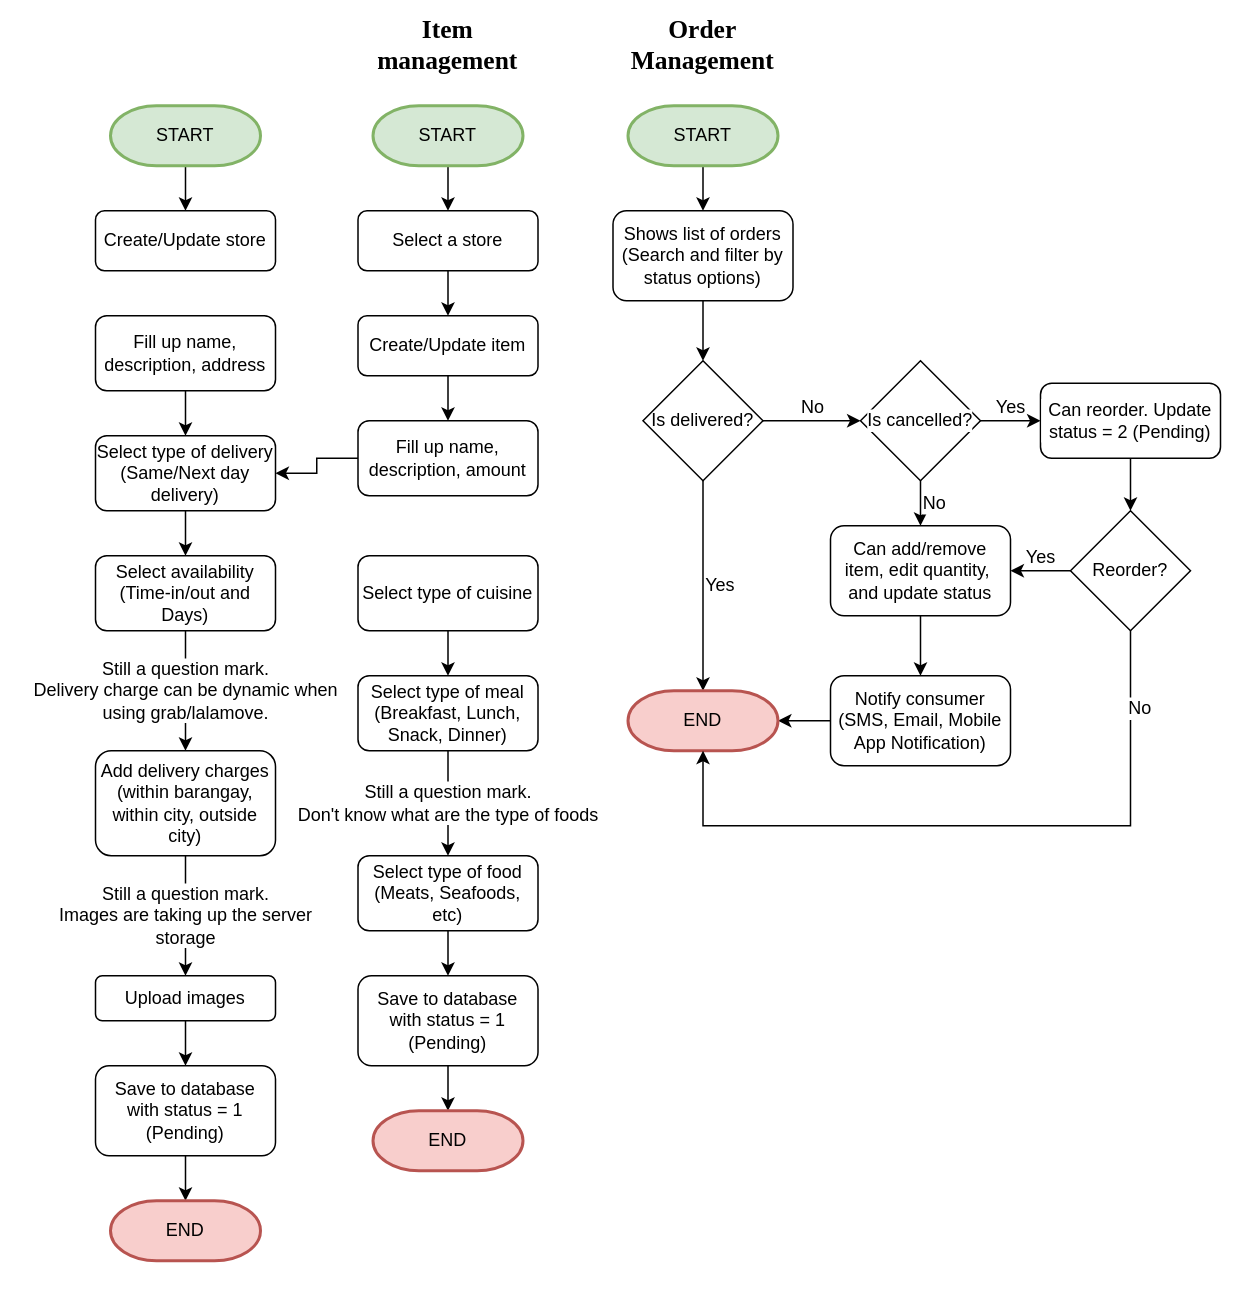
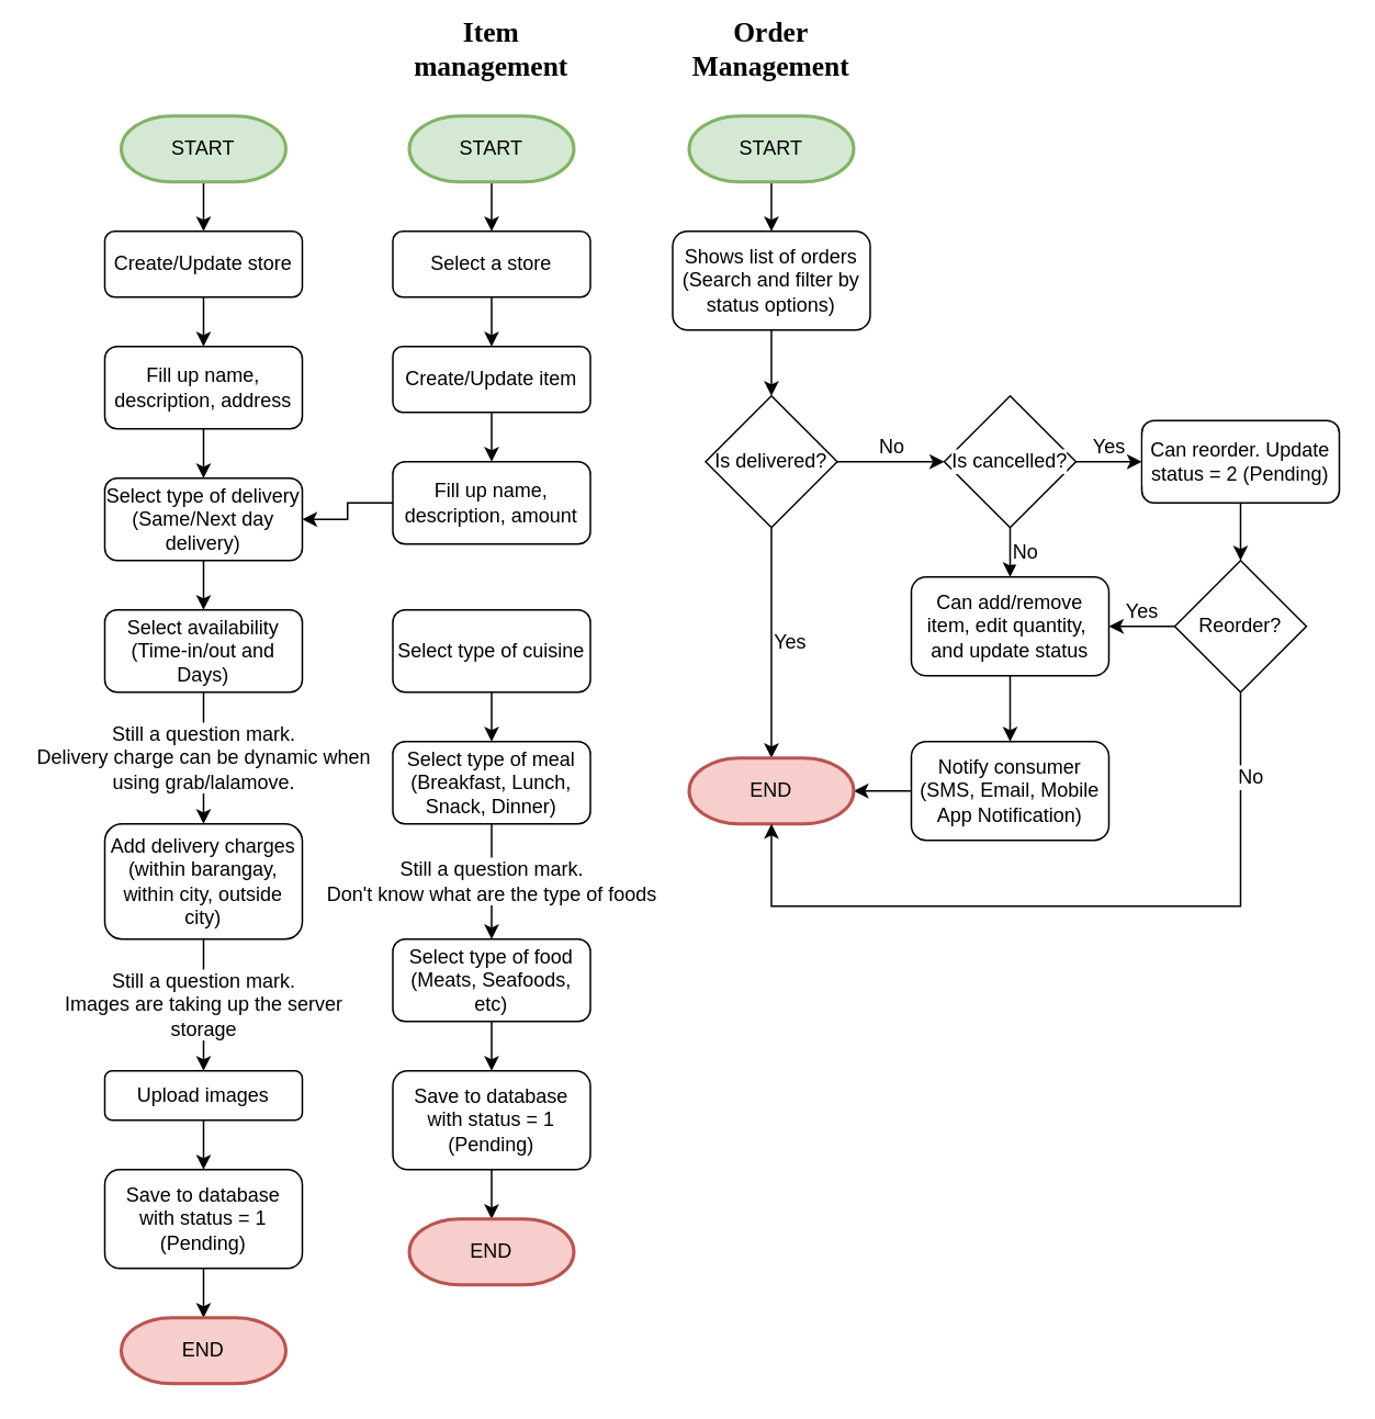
  <mxCell id="0" />
  <mxCell id="1" parent="0" />
  <mxCell id="2" value="" style="edgeStyle=orthogonalEdgeStyle;rounded=0;orthogonalLoop=1;jettySize=auto;html=1;fontFamily=Helvetica;fontSize=12;" edge="1" parent="1" source="3" target="5"><mxGeometry relative="1" as="geometry" /></mxCell>
  <mxCell id="3" value="START" style="strokeWidth=2;html=1;shape=mxgraph.flowchart.terminator;whiteSpace=wrap;fontFamily=Helvetica;fontSize=12;fillColor=#d5e8d4;strokeColor=#82b366;" vertex="1" parent="1"><mxGeometry x="73" y="70" width="100" height="40" as="geometry" /></mxCell>
+ <mxCell id="4" value="" style="edgeStyle=orthogonalEdgeStyle;rounded=0;orthogonalLoop=1;jettySize=auto;html=1;fontFamily=Helvetica;fontSize=12;" edge="1" parent="1" source="5" target="7"><mxGeometry relative="1" as="geometry" /></mxCell>
  <mxCell id="5" value="Create/Update store" style="rounded=1;whiteSpace=wrap;html=1;fontFamily=Helvetica;fontSize=12;" vertex="1" parent="1"><mxGeometry x="63" y="140" width="120" height="40" as="geometry" /></mxCell>
  <mxCell id="6" style="edgeStyle=orthogonalEdgeStyle;rounded=0;orthogonalLoop=1;jettySize=auto;html=1;fontFamily=Helvetica;fontSize=12;" edge="1" parent="1" source="7" target="35"><mxGeometry relative="1" as="geometry" /></mxCell>
  <mxCell id="7" value="Fill up name, description, address" style="rounded=1;whiteSpace=wrap;html=1;fontFamily=Helvetica;fontSize=12;" vertex="1" parent="1"><mxGeometry x="63" y="210" width="120" height="50" as="geometry" /></mxCell>
  <mxCell id="8" value="" style="edgeStyle=orthogonalEdgeStyle;rounded=0;orthogonalLoop=1;jettySize=auto;html=1;fontFamily=Helvetica;fontSize=12;" edge="1" parent="1" source="9" target="61"><mxGeometry relative="1" as="geometry" /></mxCell>
  <mxCell id="9" value="Save to database with status = 1 (Pending)" style="rounded=1;whiteSpace=wrap;html=1;fontFamily=Helvetica;fontSize=12;" vertex="1" parent="1"><mxGeometry x="63" y="710" width="120" height="60" as="geometry" /></mxCell>
  <mxCell id="10" value="Item management" style="text;html=1;strokeColor=none;fillColor=none;align=center;verticalAlign=middle;whiteSpace=wrap;rounded=0;fontFamily=Verdana;fontSize=17;fontStyle=1" vertex="1" parent="1"><mxGeometry x="243" y="20" width="110" height="20" as="geometry" /></mxCell>
  <mxCell id="11" value="" style="edgeStyle=orthogonalEdgeStyle;rounded=0;orthogonalLoop=1;jettySize=auto;html=1;fontFamily=Helvetica;fontSize=12;" edge="1" parent="1" source="12" target="14"><mxGeometry relative="1" as="geometry" /></mxCell>
  <mxCell id="12" value="START" style="strokeWidth=2;html=1;shape=mxgraph.flowchart.terminator;whiteSpace=wrap;fontFamily=Helvetica;fontSize=12;fillColor=#d5e8d4;strokeColor=#82b366;" vertex="1" parent="1"><mxGeometry x="248" y="70" width="100" height="40" as="geometry" /></mxCell>
  <mxCell id="13" value="" style="edgeStyle=orthogonalEdgeStyle;rounded=0;orthogonalLoop=1;jettySize=auto;html=1;fontFamily=Helvetica;fontSize=12;" edge="1" parent="1" source="14" target="20"><mxGeometry relative="1" as="geometry" /></mxCell>
  <mxCell id="14" value="Select a store" style="rounded=1;whiteSpace=wrap;html=1;fontFamily=Helvetica;fontSize=12;" vertex="1" parent="1"><mxGeometry x="238" y="140" width="120" height="40" as="geometry" /></mxCell>
  <mxCell id="15" value="" style="edgeStyle=orthogonalEdgeStyle;rounded=0;orthogonalLoop=1;jettySize=auto;html=1;fontFamily=Helvetica;fontSize=12;" edge="1" parent="1" source="16" target="35"><mxGeometry relative="1" as="geometry" /></mxCell>
  <mxCell id="16" value="Fill up name, description, amount" style="rounded=1;whiteSpace=wrap;html=1;fontFamily=Helvetica;fontSize=12;" vertex="1" parent="1"><mxGeometry x="238" y="280" width="120" height="50" as="geometry" /></mxCell>
  <mxCell id="17" value="" style="edgeStyle=orthogonalEdgeStyle;rounded=0;orthogonalLoop=1;jettySize=auto;html=1;fontFamily=Helvetica;fontSize=12;" edge="1" parent="1" source="18" target="60"><mxGeometry relative="1" as="geometry" /></mxCell>
  <mxCell id="18" value="Save to database with status = 1 (Pending)" style="rounded=1;whiteSpace=wrap;html=1;fontFamily=Helvetica;fontSize=12;" vertex="1" parent="1"><mxGeometry x="238" y="650" width="120" height="60" as="geometry" /></mxCell>
  <mxCell id="19" value="" style="edgeStyle=orthogonalEdgeStyle;rounded=0;orthogonalLoop=1;jettySize=auto;html=1;fontFamily=Helvetica;fontSize=12;" edge="1" parent="1" source="20" target="16"><mxGeometry relative="1" as="geometry" /></mxCell>
  <mxCell id="20" value="Create/Update item" style="rounded=1;whiteSpace=wrap;html=1;fontFamily=Helvetica;fontSize=12;" vertex="1" parent="1"><mxGeometry x="238" y="210" width="120" height="40" as="geometry" /></mxCell>
  <mxCell id="21" value="Order Management" style="text;html=1;strokeColor=none;fillColor=none;align=center;verticalAlign=middle;whiteSpace=wrap;rounded=0;fontFamily=Verdana;fontSize=17;fontStyle=1" vertex="1" parent="1"><mxGeometry x="413" y="20" width="110" height="20" as="geometry" /></mxCell>
  <mxCell id="22" value="" style="edgeStyle=orthogonalEdgeStyle;rounded=0;orthogonalLoop=1;jettySize=auto;html=1;fontFamily=Helvetica;fontSize=12;" edge="1" parent="1" source="23" target="25"><mxGeometry relative="1" as="geometry" /></mxCell>
  <mxCell id="23" value="START" style="strokeWidth=2;html=1;shape=mxgraph.flowchart.terminator;whiteSpace=wrap;fontFamily=Helvetica;fontSize=12;fillColor=#d5e8d4;strokeColor=#82b366;" vertex="1" parent="1"><mxGeometry x="418" y="70" width="100" height="40" as="geometry" /></mxCell>
  <mxCell id="24" value="" style="edgeStyle=orthogonalEdgeStyle;rounded=0;orthogonalLoop=1;jettySize=auto;html=1;fontFamily=Helvetica;fontSize=12;" edge="1" parent="1" source="25" target="32"><mxGeometry relative="1" as="geometry" /></mxCell>
  <mxCell id="25" value="Shows list of orders (Search and filter by status options)" style="rounded=1;whiteSpace=wrap;html=1;fontFamily=Helvetica;fontSize=12;" vertex="1" parent="1"><mxGeometry x="408" y="140" width="120" height="60" as="geometry" /></mxCell>
  <mxCell id="26" value="" style="edgeStyle=orthogonalEdgeStyle;rounded=0;orthogonalLoop=1;jettySize=auto;html=1;fontFamily=Helvetica;fontSize=12;" edge="1" parent="1" source="27" target="29"><mxGeometry relative="1" as="geometry" /></mxCell>
  <mxCell id="27" value="Can add/remove item, edit quantity,&amp;nbsp; and update status" style="rounded=1;whiteSpace=wrap;html=1;fontFamily=Helvetica;fontSize=12;" vertex="1" parent="1"><mxGeometry x="553" y="350" width="120" height="60" as="geometry" /></mxCell>
  <mxCell id="28" value="" style="edgeStyle=orthogonalEdgeStyle;rounded=0;orthogonalLoop=1;jettySize=auto;html=1;fontFamily=Helvetica;fontSize=12;" edge="1" parent="1" source="29" target="33"><mxGeometry relative="1" as="geometry" /></mxCell>
  <mxCell id="29" value="&lt;span&gt;Notify consumer (SMS, Email, Mobile App Notification)&lt;/span&gt;" style="rounded=1;whiteSpace=wrap;html=1;fontFamily=Helvetica;fontSize=12;" vertex="1" parent="1"><mxGeometry x="553" y="450" width="120" height="60" as="geometry" /></mxCell>
  <mxCell id="30" value="Yes" style="edgeStyle=orthogonalEdgeStyle;rounded=0;orthogonalLoop=1;jettySize=auto;html=1;fontFamily=Helvetica;fontSize=12;align=left;" edge="1" parent="1" source="32" target="33"><mxGeometry relative="1" as="geometry" /></mxCell>
  <mxCell id="31" value="No" style="edgeStyle=orthogonalEdgeStyle;rounded=0;orthogonalLoop=1;jettySize=auto;html=1;fontFamily=Helvetica;fontSize=12;verticalAlign=bottom;" edge="1" parent="1" source="32" target="53"><mxGeometry relative="1" as="geometry" /></mxCell>
  <mxCell id="32" value="Is delivered?" style="rhombus;whiteSpace=wrap;html=1;fontFamily=Helvetica;fontSize=12;" vertex="1" parent="1"><mxGeometry x="428" y="240" width="80" height="80" as="geometry" /></mxCell>
  <mxCell id="33" value="END" style="strokeWidth=2;html=1;shape=mxgraph.flowchart.terminator;whiteSpace=wrap;fontFamily=Helvetica;fontSize=12;fillColor=#f8cecc;strokeColor=#b85450;" vertex="1" parent="1"><mxGeometry x="418" y="460" width="100" height="40" as="geometry" /></mxCell>
  <mxCell id="34" style="edgeStyle=orthogonalEdgeStyle;rounded=0;orthogonalLoop=1;jettySize=auto;html=1;fontFamily=Helvetica;fontSize=12;" edge="1" parent="1" source="35" target="37"><mxGeometry relative="1" as="geometry" /></mxCell>
  <mxCell id="35" value="Select type of delivery (Same/Next day delivery)" style="rounded=1;whiteSpace=wrap;html=1;fontFamily=Helvetica;fontSize=12;" vertex="1" parent="1"><mxGeometry x="63" y="290" width="120" height="50" as="geometry" /></mxCell>
  <mxCell id="36" style="edgeStyle=orthogonalEdgeStyle;rounded=0;orthogonalLoop=1;jettySize=auto;html=1;entryX=0.5;entryY=0;entryDx=0;entryDy=0;fontFamily=Helvetica;fontSize=12;" edge="1" parent="1" source="37" target="39"><mxGeometry relative="1" as="geometry" /></mxCell>
  <mxCell id="37" value="Select availability (Time-in/out and Days)" style="rounded=1;whiteSpace=wrap;html=1;fontFamily=Helvetica;fontSize=12;" vertex="1" parent="1"><mxGeometry x="63" y="370" width="120" height="50" as="geometry" /></mxCell>
  <mxCell id="38" style="edgeStyle=orthogonalEdgeStyle;rounded=0;orthogonalLoop=1;jettySize=auto;html=1;entryX=0.5;entryY=0;entryDx=0;entryDy=0;fontFamily=Helvetica;fontSize=12;" edge="1" parent="1" source="39" target="42"><mxGeometry relative="1" as="geometry" /></mxCell>
  <mxCell id="39" value="Add delivery charges (within barangay, within city, outside city)" style="rounded=1;whiteSpace=wrap;html=1;fontFamily=Helvetica;fontSize=12;" vertex="1" parent="1"><mxGeometry x="63" y="500" width="120" height="70" as="geometry" /></mxCell>
  <mxCell id="40" value="Still a question mark.&lt;br&gt;Delivery charge can be dynamic when using grab/lalamove." style="text;html=1;strokeColor=none;fillColor=none;align=center;verticalAlign=middle;whiteSpace=wrap;rounded=0;fontFamily=Helvetica;fontSize=12;labelBackgroundColor=#ffffff;" vertex="1" parent="1"><mxGeometry x="20.5" y="450" width="205" height="20" as="geometry" /></mxCell>
  <mxCell id="41" value="" style="edgeStyle=orthogonalEdgeStyle;rounded=0;orthogonalLoop=1;jettySize=auto;html=1;fontFamily=Helvetica;fontSize=12;" edge="1" parent="1" source="42" target="9"><mxGeometry relative="1" as="geometry" /></mxCell>
  <mxCell id="42" value="Upload images" style="rounded=1;whiteSpace=wrap;html=1;fontFamily=Helvetica;fontSize=12;" vertex="1" parent="1"><mxGeometry x="63" y="650" width="120" height="30" as="geometry" /></mxCell>
  <mxCell id="43" value="Still a question mark.&lt;br&gt;Images are taking up the server storage" style="text;html=1;strokeColor=none;fillColor=none;align=center;verticalAlign=middle;whiteSpace=wrap;rounded=0;fontFamily=Helvetica;fontSize=12;labelBackgroundColor=#ffffff;" vertex="1" parent="1"><mxGeometry x="20.5" y="600" width="205" height="20" as="geometry" /></mxCell>
  <mxCell id="44" style="edgeStyle=orthogonalEdgeStyle;rounded=0;orthogonalLoop=1;jettySize=auto;html=1;fontFamily=Helvetica;fontSize=12;" edge="1" parent="1" source="45" target="47"><mxGeometry relative="1" as="geometry" /></mxCell>
  <mxCell id="45" value="Select type of cuisine" style="rounded=1;whiteSpace=wrap;html=1;fontFamily=Helvetica;fontSize=12;" vertex="1" parent="1"><mxGeometry x="238" y="370" width="120" height="50" as="geometry" /></mxCell>
  <mxCell id="46" style="edgeStyle=orthogonalEdgeStyle;rounded=0;orthogonalLoop=1;jettySize=auto;html=1;entryX=0.5;entryY=0;entryDx=0;entryDy=0;fontFamily=Helvetica;fontSize=12;" edge="1" parent="1" source="47" target="49"><mxGeometry relative="1" as="geometry" /></mxCell>
  <mxCell id="47" value="Select type of meal (Breakfast, Lunch, Snack, Dinner)" style="rounded=1;whiteSpace=wrap;html=1;fontFamily=Helvetica;fontSize=12;" vertex="1" parent="1"><mxGeometry x="238" y="450" width="120" height="50" as="geometry" /></mxCell>
  <mxCell id="48" value="" style="edgeStyle=orthogonalEdgeStyle;rounded=0;orthogonalLoop=1;jettySize=auto;html=1;fontFamily=Helvetica;fontSize=12;" edge="1" parent="1" source="49" target="18"><mxGeometry relative="1" as="geometry" /></mxCell>
  <mxCell id="49" value="Select type of food (Meats, Seafoods, etc)" style="rounded=1;whiteSpace=wrap;html=1;fontFamily=Helvetica;fontSize=12;" vertex="1" parent="1"><mxGeometry x="238" y="570" width="120" height="50" as="geometry" /></mxCell>
  <mxCell id="50" value="Still a question mark.&lt;br&gt;Don't know what are the type of foods" style="text;html=1;strokeColor=none;fillColor=none;align=center;verticalAlign=middle;whiteSpace=wrap;rounded=0;fontFamily=Helvetica;fontSize=12;labelBackgroundColor=#ffffff;" vertex="1" parent="1"><mxGeometry x="195.5" y="525" width="205" height="20" as="geometry" /></mxCell>
  <mxCell id="51" value="Yes" style="edgeStyle=orthogonalEdgeStyle;rounded=0;orthogonalLoop=1;jettySize=auto;html=1;fontFamily=Helvetica;fontSize=12;verticalAlign=bottom;" edge="1" parent="1" source="53" target="59"><mxGeometry relative="1" as="geometry" /></mxCell>
  <mxCell id="52" value="No" style="edgeStyle=orthogonalEdgeStyle;rounded=0;orthogonalLoop=1;jettySize=auto;html=1;fontFamily=Helvetica;fontSize=12;align=left;" edge="1" parent="1" source="53" target="27"><mxGeometry relative="1" as="geometry" /></mxCell>
  <mxCell id="53" value="Is cancelled?" style="rhombus;whiteSpace=wrap;html=1;labelBackgroundColor=#ffffff;fontFamily=Helvetica;fontSize=12;" vertex="1" parent="1"><mxGeometry x="573" y="240" width="80" height="80" as="geometry" /></mxCell>
  <mxCell id="54" value="Yes" style="edgeStyle=orthogonalEdgeStyle;rounded=0;orthogonalLoop=1;jettySize=auto;html=1;fontFamily=Helvetica;fontSize=12;verticalAlign=bottom;" edge="1" parent="1" source="57" target="27"><mxGeometry relative="1" as="geometry" /></mxCell>
  <mxCell id="55" style="edgeStyle=orthogonalEdgeStyle;rounded=0;orthogonalLoop=1;jettySize=auto;html=1;entryX=0.5;entryY=1;entryDx=0;entryDy=0;entryPerimeter=0;fontFamily=Helvetica;fontSize=12;" edge="1" parent="1" source="57" target="33"><mxGeometry relative="1" as="geometry"><Array as="points"><mxPoint x="753" y="550" /><mxPoint x="468" y="550" /></Array></mxGeometry></mxCell>
  <mxCell id="56" value="No" style="edgeLabel;html=1;align=left;verticalAlign=middle;resizable=0;points=[];fontSize=12;fontFamily=Helvetica;" vertex="1" connectable="0" parent="55"><mxGeometry x="-0.781" y="-3" relative="1" as="geometry"><mxPoint as="offset" /></mxGeometry></mxCell>
  <mxCell id="57" value="Reorder?" style="rhombus;whiteSpace=wrap;html=1;labelBackgroundColor=#ffffff;fontFamily=Helvetica;fontSize=12;" vertex="1" parent="1"><mxGeometry x="713" y="340" width="80" height="80" as="geometry" /></mxCell>
  <mxCell id="58" value="" style="edgeStyle=orthogonalEdgeStyle;rounded=0;orthogonalLoop=1;jettySize=auto;html=1;fontFamily=Helvetica;fontSize=12;" edge="1" parent="1" source="59" target="57"><mxGeometry relative="1" as="geometry" /></mxCell>
  <mxCell id="59" value="Can reorder. Update status = 2 (Pending)" style="rounded=1;whiteSpace=wrap;html=1;labelBackgroundColor=#ffffff;fontFamily=Helvetica;fontSize=12;" vertex="1" parent="1"><mxGeometry x="693" y="255" width="120" height="50" as="geometry" /></mxCell>
  <mxCell id="60" value="END" style="strokeWidth=2;html=1;shape=mxgraph.flowchart.terminator;whiteSpace=wrap;fontFamily=Helvetica;fontSize=12;fillColor=#f8cecc;strokeColor=#b85450;" vertex="1" parent="1"><mxGeometry x="248" y="740" width="100" height="40" as="geometry" /></mxCell>
  <mxCell id="61" value="END" style="strokeWidth=2;html=1;shape=mxgraph.flowchart.terminator;whiteSpace=wrap;fontFamily=Helvetica;fontSize=12;fillColor=#f8cecc;strokeColor=#b85450;" vertex="1" parent="1"><mxGeometry x="73" y="800" width="100" height="40" as="geometry" /></mxCell>
